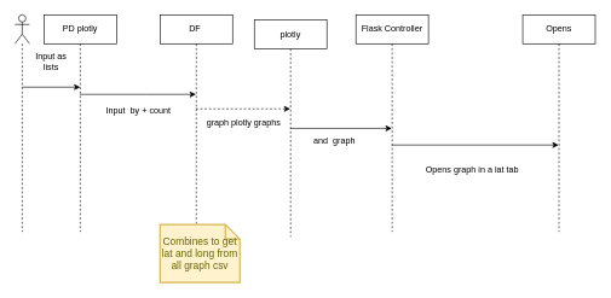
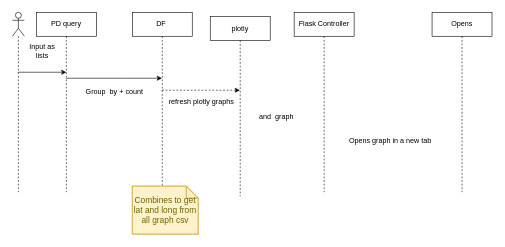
  <mxCell id="0" />
  <mxCell id="1" parent="0" />
  <mxCell id="2" value="" style="shape=umlLifeline;perimeter=lifelinePerimeter;whiteSpace=wrap;html=1;container=1;dropTarget=0;collapsible=0;recursiveResize=0;outlineConnect=0;portConstraint=eastwest;newEdgeStyle={&quot;edgeStyle&quot;:&quot;elbowEdgeStyle&quot;,&quot;elbow&quot;:&quot;vertical&quot;,&quot;curved&quot;:0,&quot;rounded&quot;:0};participant=umlActor;" parent="1" vertex="1"><mxGeometry x="20" y="20" width="20" height="300" as="geometry" /></mxCell>
  <mxCell id="3" value="" style="endArrow=classic;html=1;rounded=0;" parent="1" edge="1"><mxGeometry width="50" height="50" relative="1" as="geometry"><mxPoint x="30" y="120" as="sourcePoint" /><mxPoint x="110" y="120" as="targetPoint" /></mxGeometry></mxCell>
  <mxCell id="4" value="Input as lists" style="text;html=1;strokeColor=none;fillColor=none;align=center;verticalAlign=middle;whiteSpace=wrap;rounded=0;" parent="1" vertex="1"><mxGeometry x="40" y="70" width="60" height="30" as="geometry" /></mxCell>
  <mxCell id="5" style="edgeStyle=elbowEdgeStyle;rounded=0;orthogonalLoop=1;jettySize=auto;html=1;elbow=vertical;curved=0;" parent="1" source="6" target="8" edge="1"><mxGeometry relative="1" as="geometry"><Array as="points"><mxPoint x="200" y="130" /></Array></mxGeometry></mxCell>
- <mxCell id="6" value="PD plotly" style="shape=umlLifeline;perimeter=lifelinePerimeter;whiteSpace=wrap;html=1;container=1;dropTarget=0;collapsible=0;recursiveResize=0;outlineConnect=0;portConstraint=eastwest;newEdgeStyle={&quot;edgeStyle&quot;:&quot;elbowEdgeStyle&quot;,&quot;elbow&quot;:&quot;vertical&quot;,&quot;curved&quot;:0,&quot;rounded&quot;:0};" parent="1" vertex="1"><mxGeometry x="60" y="20" width="100" height="300" as="geometry" /></mxCell>
+ <mxCell id="6" value="PD query" style="shape=umlLifeline;perimeter=lifelinePerimeter;whiteSpace=wrap;html=1;container=1;dropTarget=0;collapsible=0;recursiveResize=0;outlineConnect=0;portConstraint=eastwest;newEdgeStyle={&quot;edgeStyle&quot;:&quot;elbowEdgeStyle&quot;,&quot;elbow&quot;:&quot;vertical&quot;,&quot;curved&quot;:0,&quot;rounded&quot;:0};" parent="1" vertex="1"><mxGeometry x="60" y="20" width="100" height="300" as="geometry" /></mxCell>
  <mxCell id="7" style="edgeStyle=elbowEdgeStyle;rounded=0;orthogonalLoop=1;jettySize=auto;html=1;elbow=vertical;curved=0;dashed=1;" parent="1" source="8" target="11" edge="1"><mxGeometry relative="1" as="geometry"><Array as="points"><mxPoint x="330" y="150" /><mxPoint x="330" y="190" /></Array></mxGeometry></mxCell>
  <mxCell id="8" value="DF&amp;nbsp;" style="shape=umlLifeline;perimeter=lifelinePerimeter;whiteSpace=wrap;html=1;container=1;dropTarget=0;collapsible=0;recursiveResize=0;outlineConnect=0;portConstraint=eastwest;newEdgeStyle={&quot;edgeStyle&quot;:&quot;elbowEdgeStyle&quot;,&quot;elbow&quot;:&quot;vertical&quot;,&quot;curved&quot;:0,&quot;rounded&quot;:0};" parent="1" vertex="1"><mxGeometry x="220" y="20" width="100" height="300" as="geometry" /></mxCell>
- <mxCell id="9" value="Input&amp;nbsp; by + count" style="text;html=1;align=center;verticalAlign=middle;resizable=0;points=[];autosize=1;strokeColor=none;fillColor=none;" parent="1" vertex="1"><mxGeometry x="130" y="138" width="120" height="30" as="geometry" /></mxCell>
- <mxCell id="10" style="edgeStyle=elbowEdgeStyle;rounded=0;orthogonalLoop=1;jettySize=auto;html=1;elbow=vertical;curved=0;" parent="1" source="11" target="13" edge="1"><mxGeometry relative="1" as="geometry"><mxPoint x="509.5" y="170" as="targetPoint" /><Array as="points"><mxPoint x="450" y="160" /><mxPoint x="500" y="130" /></Array></mxGeometry></mxCell>
+ <mxCell id="9" value="Group&amp;nbsp; by + count" style="text;html=1;align=center;verticalAlign=middle;resizable=0;points=[];autosize=1;strokeColor=none;fillColor=none;" parent="1" vertex="1"><mxGeometry x="130" y="138" width="120" height="30" as="geometry" /></mxCell>
  <mxCell id="11" value="plotly" style="shape=umlLifeline;perimeter=lifelinePerimeter;whiteSpace=wrap;html=1;container=1;dropTarget=0;collapsible=0;recursiveResize=0;outlineConnect=0;portConstraint=eastwest;newEdgeStyle={&quot;edgeStyle&quot;:&quot;elbowEdgeStyle&quot;,&quot;elbow&quot;:&quot;vertical&quot;,&quot;curved&quot;:0,&quot;rounded&quot;:0};" parent="1" vertex="1"><mxGeometry x="350" y="27" width="100" height="300" as="geometry" /></mxCell>
- <mxCell id="12" style="edgeStyle=elbowEdgeStyle;rounded=0;orthogonalLoop=1;jettySize=auto;html=1;elbow=vertical;curved=0;" parent="1" source="13" target="14" edge="1"><mxGeometry relative="1" as="geometry"><Array as="points"><mxPoint x="700" y="200" /></Array></mxGeometry></mxCell>
  <mxCell id="13" value="Flask Controller" style="shape=umlLifeline;perimeter=lifelinePerimeter;whiteSpace=wrap;html=1;container=1;dropTarget=0;collapsible=0;recursiveResize=0;outlineConnect=0;portConstraint=eastwest;newEdgeStyle={&quot;edgeStyle&quot;:&quot;elbowEdgeStyle&quot;,&quot;elbow&quot;:&quot;vertical&quot;,&quot;curved&quot;:0,&quot;rounded&quot;:0};" parent="1" vertex="1"><mxGeometry x="490" y="20" width="100" height="300" as="geometry" /></mxCell>
  <mxCell id="14" value="Opens" style="shape=umlLifeline;perimeter=lifelinePerimeter;whiteSpace=wrap;html=1;container=1;dropTarget=0;collapsible=0;recursiveResize=0;outlineConnect=0;portConstraint=eastwest;newEdgeStyle={&quot;edgeStyle&quot;:&quot;elbowEdgeStyle&quot;,&quot;elbow&quot;:&quot;vertical&quot;,&quot;curved&quot;:0,&quot;rounded&quot;:0};" parent="1" vertex="1"><mxGeometry x="720" y="20" width="100" height="300" as="geometry" /></mxCell>
- <mxCell id="15" value="graph plotly graphs" style="text;html=1;align=center;verticalAlign=middle;resizable=0;points=[];autosize=1;strokeColor=none;fillColor=none;" parent="1" vertex="1"><mxGeometry x="270" y="155" width="130" height="30" as="geometry" /></mxCell>
+ <mxCell id="15" value="refresh plotly graphs" style="text;html=1;align=center;verticalAlign=middle;resizable=0;points=[];autosize=1;strokeColor=none;fillColor=none;" parent="1" vertex="1"><mxGeometry x="270" y="155" width="130" height="30" as="geometry" /></mxCell>
  <mxCell id="16" value="and&amp;nbsp; graph" style="text;html=1;align=center;verticalAlign=middle;resizable=0;points=[];autosize=1;strokeColor=none;fillColor=none;" parent="1" vertex="1"><mxGeometry x="415" y="180" width="90" height="30" as="geometry" /></mxCell>
- <mxCell id="17" value="Opens graph in a lat tab" style="text;html=1;align=center;verticalAlign=middle;resizable=0;points=[];autosize=1;strokeColor=none;fillColor=none;" parent="1" vertex="1"><mxGeometry x="570" y="220" width="160" height="30" as="geometry" /></mxCell>
+ <mxCell id="17" value="Opens graph in a new tab" style="text;html=1;align=center;verticalAlign=middle;resizable=0;points=[];autosize=1;strokeColor=none;fillColor=none;" parent="1" vertex="1"><mxGeometry x="570" y="220" width="160" height="30" as="geometry" /></mxCell>
  <mxCell id="18" value="Combines to get lat and long from all graph csv" style="shape=note;strokeWidth=2;fontSize=14;size=20;whiteSpace=wrap;html=1;fillColor=#fff2cc;strokeColor=#d6b656;fontColor=#666600;" parent="1" vertex="1"><mxGeometry x="220" y="310" width="110.0" height="80" as="geometry" /></mxCell>
